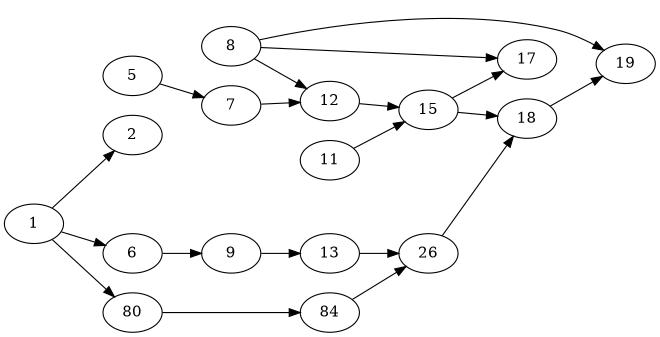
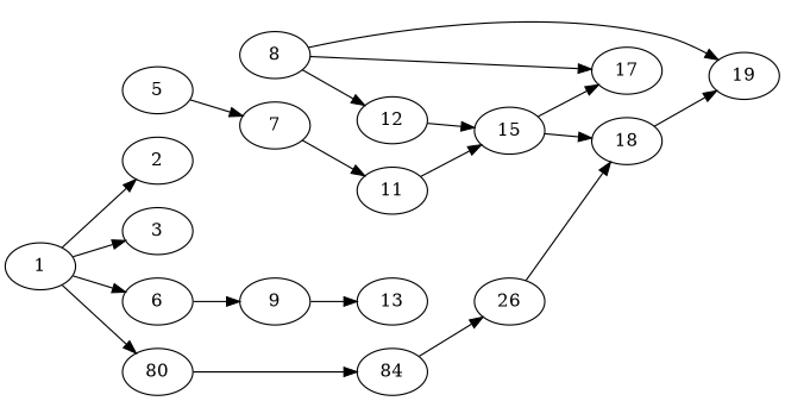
  strict digraph {
    rankdir=LR
    1
    2
+   3
    6
    n5 [label=80]
    9
    n7 [label=84]
    5
    7
    13
    n11 [label=26]
    11
    15
    17
    18
    8
    12
    19
    1 -> 2
+   1 -> 3
    1 -> 6
    1 -> n5
    6 -> 9
    n5 -> n7
    9 -> 13
    n7 -> n11
    5 -> 7
-   7 -> 12
-   13 -> n11
+   7 -> 11
    n11 -> 18
    11 -> 15
    15 -> 17
    15 -> 18
    18 -> 19
    8 -> 17
    8 -> 12
    8 -> 19
    12 -> 15
  }
